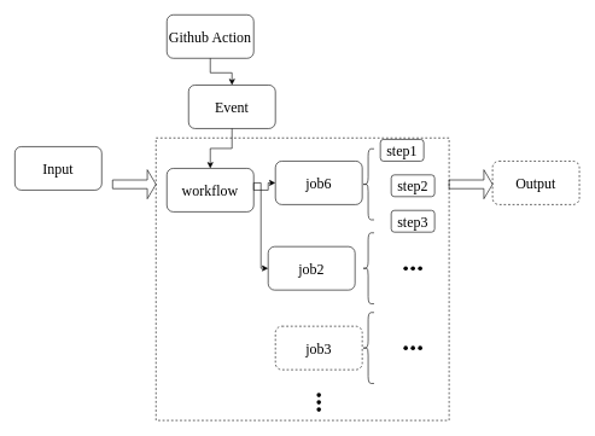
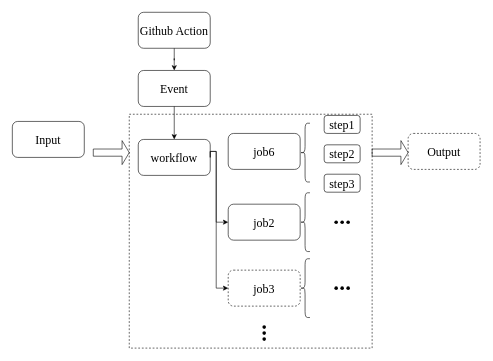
  <mxCell id="0" />
  <mxCell id="1" parent="0" />
  <mxCell id="2" value="" style="edgeStyle=orthogonalEdgeStyle;rounded=0;orthogonalLoop=1;jettySize=auto;html=1;fontFamily=Times New Roman;fontSize=20;" edge="1" parent="1" source="3" target="17"><mxGeometry relative="1" as="geometry" /></mxCell>
  <mxCell id="3" value="Github Action" style="rounded=1;whiteSpace=wrap;html=1;fillColor=none;fontFamily=Times New Roman;fontSize=20;" vertex="1" parent="1"><mxGeometry x="230" y="20" width="120" height="60" as="geometry" /></mxCell>
- <mxCell id="4" style="edgeStyle=orthogonalEdgeStyle;rounded=0;orthogonalLoop=1;jettySize=auto;html=1;exitX=1;exitY=0.5;exitDx=0;exitDy=0;fontFamily=Times New Roman;fontSize=20;" edge="1" parent="1" source="7" target="8"><mxGeometry relative="1" as="geometry" /></mxCell>
  <mxCell id="5" style="edgeStyle=orthogonalEdgeStyle;rounded=0;orthogonalLoop=1;jettySize=auto;html=1;exitX=1;exitY=0.5;exitDx=0;exitDy=0;entryX=0;entryY=0.5;entryDx=0;entryDy=0;" edge="1" parent="1" source="7" target="12"><mxGeometry relative="1" as="geometry"><Array as="points"><mxPoint x="360" y="252" /><mxPoint x="360" y="370" /></Array></mxGeometry></mxCell>
+ <mxCell id="6" style="edgeStyle=orthogonalEdgeStyle;rounded=0;orthogonalLoop=1;jettySize=auto;html=1;exitX=1;exitY=0.5;exitDx=0;exitDy=0;entryX=0;entryY=0.5;entryDx=0;entryDy=0;" edge="1" parent="1" source="7" target="13"><mxGeometry relative="1" as="geometry"><Array as="points"><mxPoint x="360" y="252" /><mxPoint x="360" y="480" /></Array></mxGeometry></mxCell>
  <mxCell id="7" value="workflow" style="rounded=1;whiteSpace=wrap;html=1;fillColor=none;fontFamily=Times New Roman;fontSize=20;" vertex="1" parent="1"><mxGeometry x="230" y="232" width="120" height="60" as="geometry" /></mxCell>
  <mxCell id="8" value="job6" style="rounded=1;whiteSpace=wrap;html=1;fillColor=none;fontFamily=Times New Roman;fontSize=20;" vertex="1" parent="1"><mxGeometry x="380" y="222" width="120" height="60" as="geometry" /></mxCell>
- <mxCell id="9" value="step1" style="rounded=1;whiteSpace=wrap;html=1;fillColor=none;fontFamily=Times New Roman;fontSize=20;" vertex="1" parent="1"><mxGeometry x="525" y="192" width="60" height="30" as="geometry" /></mxCell>
+ <mxCell id="9" value="step1" style="rounded=1;whiteSpace=wrap;html=1;fillColor=none;fontFamily=Times New Roman;fontSize=20;" vertex="1" parent="1"><mxGeometry x="540" y="192" width="60" height="30" as="geometry" /></mxCell>
  <mxCell id="10" value="Input" style="rounded=1;whiteSpace=wrap;html=1;fillColor=none;fontFamily=Times New Roman;fontSize=20;" vertex="1" parent="1"><mxGeometry x="20" y="202" width="120" height="60" as="geometry" /></mxCell>
  <mxCell id="11" value="Output" style="rounded=1;whiteSpace=wrap;html=1;fillColor=none;fontFamily=Times New Roman;fontSize=20;dashed=1;" vertex="1" parent="1"><mxGeometry x="680" y="222" width="120" height="60" as="geometry" /></mxCell>
- <mxCell id="12" value="job2" style="rounded=1;whiteSpace=wrap;html=1;fillColor=none;fontFamily=Times New Roman;fontSize=20;" vertex="1" parent="1"><mxGeometry x="370" y="340" width="120" height="60" as="geometry" /></mxCell>
+ <mxCell id="12" value="job2" style="rounded=1;whiteSpace=wrap;html=1;fillColor=none;fontFamily=Times New Roman;fontSize=20;" vertex="1" parent="1"><mxGeometry x="380" y="340" width="120" height="60" as="geometry" /></mxCell>
  <mxCell id="13" value="job3" style="rounded=1;whiteSpace=wrap;html=1;fillColor=none;fontFamily=Times New Roman;fontSize=20;dashed=1;" vertex="1" parent="1"><mxGeometry x="380" y="450" width="120" height="60" as="geometry" /></mxCell>
  <mxCell id="14" value="step2" style="rounded=1;whiteSpace=wrap;html=1;fillColor=none;fontFamily=Times New Roman;fontSize=20;" vertex="1" parent="1"><mxGeometry x="540" y="241" width="60" height="30" as="geometry" /></mxCell>
  <mxCell id="15" value="step3" style="rounded=1;whiteSpace=wrap;html=1;fillColor=none;fontFamily=Times New Roman;fontSize=20;" vertex="1" parent="1"><mxGeometry x="540" y="290" width="60" height="30" as="geometry" /></mxCell>
  <mxCell id="16" style="edgeStyle=orthogonalEdgeStyle;rounded=0;orthogonalLoop=1;jettySize=auto;html=1;exitX=0.5;exitY=1;exitDx=0;exitDy=0;fontFamily=Times New Roman;fontSize=20;" edge="1" parent="1" source="17" target="7"><mxGeometry relative="1" as="geometry" /></mxCell>
- <mxCell id="17" value="Event" style="whiteSpace=wrap;html=1;fillColor=none;rounded=1;fontFamily=Times New Roman;fontSize=20;" vertex="1" parent="1"><mxGeometry x="260" y="117" width="120" height="60" as="geometry" /></mxCell>
+ <mxCell id="17" value="Event" style="whiteSpace=wrap;html=1;fillColor=none;rounded=1;fontFamily=Times New Roman;fontSize=20;" vertex="1" parent="1"><mxGeometry x="230" y="117" width="120" height="60" as="geometry" /></mxCell>
  <mxCell id="18" value="" style="shape=waypoint;sketch=0;fillStyle=solid;size=6;pointerEvents=1;points=[];fillColor=none;resizable=0;rotatable=0;perimeter=centerPerimeter;snapToPoint=1;fontFamily=Times New Roman;fontSize=20;" vertex="1" parent="1"><mxGeometry x="430" y="535" width="20" height="20" as="geometry" /></mxCell>
  <mxCell id="19" value="" style="shape=waypoint;sketch=0;fillStyle=solid;size=6;pointerEvents=1;points=[];fillColor=none;resizable=0;rotatable=0;perimeter=centerPerimeter;snapToPoint=1;fontFamily=Times New Roman;fontSize=20;" vertex="1" parent="1"><mxGeometry x="430" y="545" width="20" height="20" as="geometry" /></mxCell>
  <mxCell id="20" value="" style="shape=waypoint;sketch=0;fillStyle=solid;size=6;pointerEvents=1;points=[];fillColor=none;resizable=0;rotatable=0;perimeter=centerPerimeter;snapToPoint=1;fontFamily=Times New Roman;fontSize=20;" vertex="1" parent="1"><mxGeometry x="430" y="555" width="20" height="20" as="geometry" /></mxCell>
  <mxCell id="21" value="" style="shape=curlyBracket;whiteSpace=wrap;html=1;rounded=1;labelPosition=left;verticalLabelPosition=middle;align=right;verticalAlign=middle;fontFamily=Times New Roman;fontSize=20;" vertex="1" parent="1"><mxGeometry x="500" y="205" width="16.33" height="98" as="geometry" /></mxCell>
  <mxCell id="22" value="" style="shape=curlyBracket;whiteSpace=wrap;html=1;rounded=1;labelPosition=left;verticalLabelPosition=middle;align=right;verticalAlign=middle;fontFamily=Times New Roman;fontSize=20;" vertex="1" parent="1"><mxGeometry x="500" y="321" width="16.33" height="98" as="geometry" /></mxCell>
  <mxCell id="23" value="" style="shape=curlyBracket;whiteSpace=wrap;html=1;rounded=1;labelPosition=left;verticalLabelPosition=middle;align=right;verticalAlign=middle;fontFamily=Times New Roman;fontSize=20;" vertex="1" parent="1"><mxGeometry x="500" y="431" width="16.33" height="98" as="geometry" /></mxCell>
  <mxCell id="24" value="" style="shape=waypoint;sketch=0;fillStyle=solid;size=6;pointerEvents=1;points=[];fillColor=none;resizable=0;rotatable=0;perimeter=centerPerimeter;snapToPoint=1;fontFamily=Times New Roman;fontSize=20;" vertex="1" parent="1"><mxGeometry x="550" y="360" width="20" height="20" as="geometry" /></mxCell>
  <mxCell id="25" value="" style="shape=waypoint;sketch=0;fillStyle=solid;size=6;pointerEvents=1;points=[];fillColor=none;resizable=0;rotatable=0;perimeter=centerPerimeter;snapToPoint=1;fontFamily=Times New Roman;fontSize=20;" vertex="1" parent="1"><mxGeometry x="560" y="360" width="20" height="20" as="geometry" /></mxCell>
  <mxCell id="26" value="" style="shape=waypoint;sketch=0;fillStyle=solid;size=6;pointerEvents=1;points=[];fillColor=none;resizable=0;rotatable=0;perimeter=centerPerimeter;snapToPoint=1;fontFamily=Times New Roman;fontSize=20;" vertex="1" parent="1"><mxGeometry x="570" y="360" width="20" height="20" as="geometry" /></mxCell>
  <mxCell id="27" value="" style="shape=waypoint;sketch=0;fillStyle=solid;size=6;pointerEvents=1;points=[];fillColor=none;resizable=0;rotatable=0;perimeter=centerPerimeter;snapToPoint=1;fontFamily=Times New Roman;fontSize=20;" vertex="1" parent="1"><mxGeometry x="550" y="470" width="20" height="20" as="geometry" /></mxCell>
  <mxCell id="28" value="" style="shape=waypoint;sketch=0;fillStyle=solid;size=6;pointerEvents=1;points=[];fillColor=none;resizable=0;rotatable=0;perimeter=centerPerimeter;snapToPoint=1;fontFamily=Times New Roman;fontSize=20;" vertex="1" parent="1"><mxGeometry x="560" y="470" width="20" height="20" as="geometry" /></mxCell>
  <mxCell id="29" value="" style="shape=waypoint;sketch=0;fillStyle=solid;size=6;pointerEvents=1;points=[];fillColor=none;resizable=0;rotatable=0;perimeter=centerPerimeter;snapToPoint=1;fontFamily=Times New Roman;fontSize=20;" vertex="1" parent="1"><mxGeometry x="570" y="470" width="20" height="20" as="geometry" /></mxCell>
  <mxCell id="30" value="" style="shape=singleArrow;whiteSpace=wrap;html=1;fillColor=none;" vertex="1" parent="1"><mxGeometry x="155" y="234" width="60" height="40" as="geometry" /></mxCell>
  <mxCell id="31" value="" style="shape=singleArrow;whiteSpace=wrap;html=1;fillColor=none;" vertex="1" parent="1"><mxGeometry x="620" y="234" width="60" height="40" as="geometry" /></mxCell>
  <mxCell id="32" value="" style="rounded=0;whiteSpace=wrap;html=1;fillColor=none;dashed=1;" vertex="1" parent="1"><mxGeometry x="215" y="190" width="405" height="390" as="geometry" /></mxCell>
